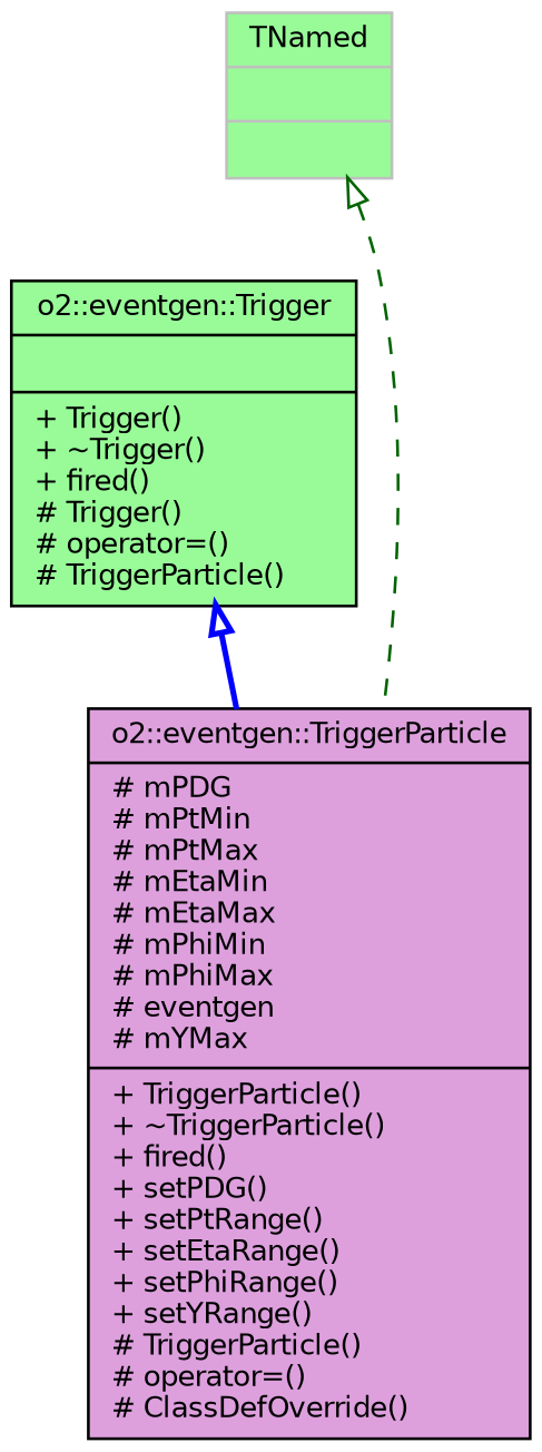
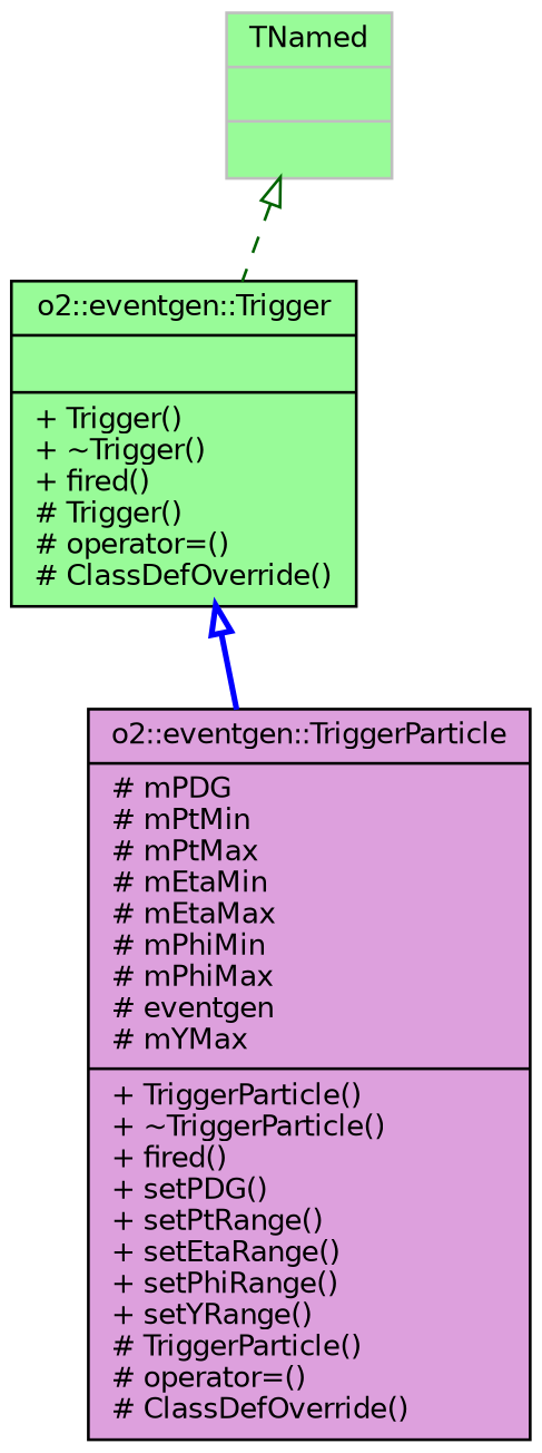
  digraph {
    node [color=black fillcolor=palegreen fontname=Helvetica fontsize=10 shape=record style=filled]
    edge [arrowtail=onormal dir=back fontname=Helvetica fontsize=10 labelfontname=Helvetica labelfontsize=10]
-   n1 [fontcolor=black height=0.2 label="{o2::eventgen::Trigger\n||+ Trigger()\l+ ~Trigger()\l+ fired()\l# Trigger()\l# operator=()\l# TriggerParticle()\l}" width=0.4]
+   n1 [fontcolor=black height=0.2 label="{o2::eventgen::Trigger\n||+ Trigger()\l+ ~Trigger()\l+ fired()\l# Trigger()\l# operator=()\l# ClassDefOverride()\l}" width=0.4]
    n2 [fillcolor=plum height=0.2 label="{o2::eventgen::TriggerParticle\n|# mPDG\l# mPtMin\l# mPtMax\l# mEtaMin\l# mEtaMax\l# mPhiMin\l# mPhiMax\l# eventgen\l# mYMax\l|+ TriggerParticle()\l+ ~TriggerParticle()\l+ fired()\l+ setPDG()\l+ setPtRange()\l+ setEtaRange()\l+ setPhiRange()\l+ setYRange()\l# TriggerParticle()\l# operator=()\l# ClassDefOverride()\l}" width=0.4]
    n3 [color=grey75 height=0.2 label="{TNamed\n||}" width=0.4]
    n1 -> n2 [color=blue style=bold]
-   n3 -> n2 [color=darkgreen style=dashed]
+   n3 -> n1 [color=darkgreen style=dashed]
  }
